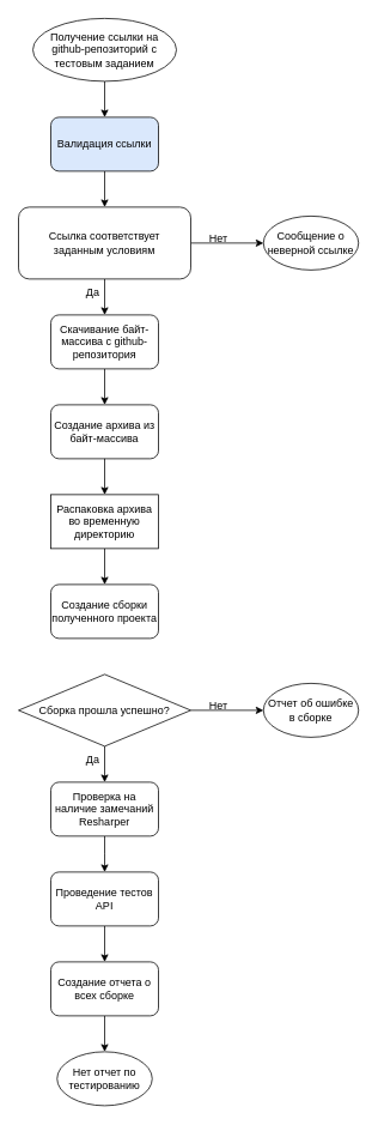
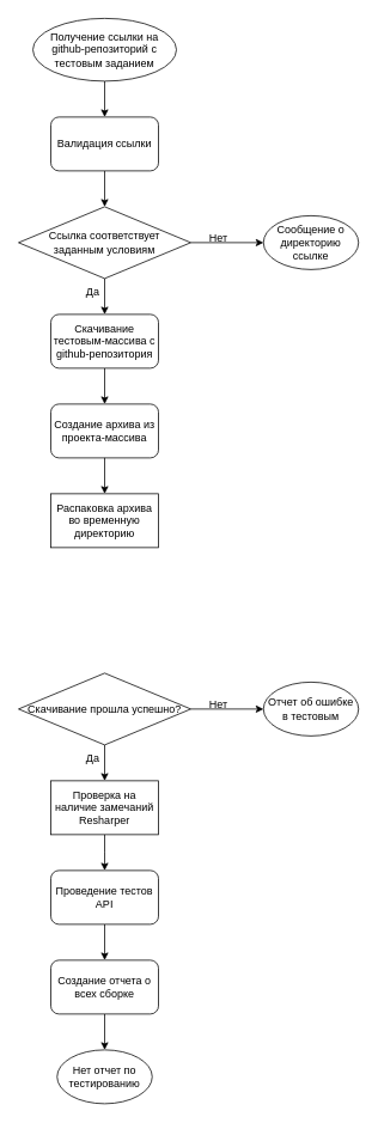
  <mxCell id="0" />
  <mxCell id="1" parent="0" />
  <mxCell id="2" style="edgeStyle=orthogonalEdgeStyle;rounded=0;orthogonalLoop=1;jettySize=auto;html=1;entryX=0.5;entryY=0;entryDx=0;entryDy=0;exitX=0.5;exitY=1;exitDx=0;exitDy=0;" edge="1" parent="1" source="3" target="19"><mxGeometry relative="1" as="geometry"><mxPoint x="116" y="120" as="targetPoint" /></mxGeometry></mxCell>
  <mxCell id="3" value="Получение ссылки на github-репозиторий с тестовым заданием" style="ellipse;whiteSpace=wrap;html=1;" vertex="1" parent="1"><mxGeometry x="36" y="20" width="160" height="70" as="geometry" /></mxCell>
- <mxCell id="4" value="Создание сборки полученного проекта" style="rounded=1;whiteSpace=wrap;html=1;" vertex="1" parent="1"><mxGeometry x="56" y="650" width="120" height="60" as="geometry" /></mxCell>
  <mxCell id="5" style="edgeStyle=orthogonalEdgeStyle;rounded=0;orthogonalLoop=1;jettySize=auto;html=1;exitX=1;exitY=0.5;exitDx=0;exitDy=0;entryX=0;entryY=0.5;entryDx=0;entryDy=0;" edge="1" parent="1" source="7" target="8"><mxGeometry relative="1" as="geometry"><mxPoint x="574" y="1290" as="targetPoint" /><mxPoint x="473" y="1140" as="sourcePoint" /></mxGeometry></mxCell>
  <mxCell id="6" style="edgeStyle=orthogonalEdgeStyle;rounded=0;orthogonalLoop=1;jettySize=auto;html=1;entryX=0.5;entryY=0;entryDx=0;entryDy=0;exitX=0.5;exitY=1;exitDx=0;exitDy=0;" edge="1" parent="1" source="7" target="10"><mxGeometry relative="1" as="geometry" /></mxCell>
- <mxCell id="7" value="Сборка прошла успешно?" style="rhombus;whiteSpace=wrap;html=1;" vertex="1" parent="1"><mxGeometry x="20" y="750" width="192" height="80" as="geometry" /></mxCell>
- <mxCell id="8" value="Отчет об ошибке в сборке" style="ellipse;whiteSpace=wrap;html=1;" vertex="1" parent="1"><mxGeometry x="293" y="760" width="106" height="60" as="geometry" /></mxCell>
+ <mxCell id="7" value="Скачивание прошла успешно?" style="rhombus;whiteSpace=wrap;html=1;" vertex="1" parent="1"><mxGeometry x="20" y="750" width="192" height="80" as="geometry" /></mxCell>
+ <mxCell id="8" value="Отчет об ошибке в тестовым" style="ellipse;whiteSpace=wrap;html=1;" vertex="1" parent="1"><mxGeometry x="293" y="760" width="106" height="60" as="geometry" /></mxCell>
  <mxCell id="9" style="edgeStyle=orthogonalEdgeStyle;rounded=0;orthogonalLoop=1;jettySize=auto;html=1;entryX=0.5;entryY=0;entryDx=0;entryDy=0;" edge="1" parent="1" source="10"><mxGeometry relative="1" as="geometry"><mxPoint x="116" y="970" as="targetPoint" /></mxGeometry></mxCell>
- <mxCell id="10" value="Проверка на наличие замечаний Resharper" style="rounded=1;whiteSpace=wrap;html=1;" vertex="1" parent="1"><mxGeometry x="56" y="870" width="120" height="60" as="geometry" /></mxCell>
+ <mxCell id="10" value="Проверка на наличие замечаний Resharper" style="whiteSpace=wrap;html=1;rounded=0;" vertex="1" parent="1"><mxGeometry x="56" y="870" width="120" height="60" as="geometry" /></mxCell>
  <mxCell id="11" style="edgeStyle=orthogonalEdgeStyle;rounded=0;orthogonalLoop=1;jettySize=auto;html=1;entryX=0.5;entryY=0;entryDx=0;entryDy=0;" edge="1" parent="1" source="12" target="14"><mxGeometry relative="1" as="geometry"><mxPoint x="116" y="1090" as="targetPoint" /></mxGeometry></mxCell>
  <mxCell id="12" value="Проведение тестов API" style="rounded=1;whiteSpace=wrap;html=1;" vertex="1" parent="1"><mxGeometry x="56" y="970" width="120" height="60" as="geometry" /></mxCell>
  <mxCell id="13" style="edgeStyle=orthogonalEdgeStyle;rounded=0;orthogonalLoop=1;jettySize=auto;html=1;entryX=0.5;entryY=0;entryDx=0;entryDy=0;" edge="1" parent="1" source="14" target="15"><mxGeometry relative="1" as="geometry"><mxPoint x="116" y="1180" as="targetPoint" /></mxGeometry></mxCell>
  <mxCell id="14" value="Создание отчета о всех сборке" style="rounded=1;whiteSpace=wrap;html=1;" vertex="1" parent="1"><mxGeometry x="56" y="1070" width="120" height="60" as="geometry" /></mxCell>
  <mxCell id="15" value="Нет отчет по тестированию" style="ellipse;whiteSpace=wrap;html=1;" vertex="1" parent="1"><mxGeometry x="63" y="1170" width="106" height="60" as="geometry" /></mxCell>
  <mxCell id="16" value="Да" style="text;html=1;strokeColor=none;fillColor=none;align=center;verticalAlign=middle;whiteSpace=wrap;rounded=0;" vertex="1" parent="1"><mxGeometry x="73" y="830" width="60" height="30" as="geometry" /></mxCell>
  <mxCell id="17" value="Нет" style="text;html=1;strokeColor=none;fillColor=none;align=center;verticalAlign=middle;whiteSpace=wrap;rounded=0;" vertex="1" parent="1"><mxGeometry x="213" y="770" width="60" height="30" as="geometry" /></mxCell>
  <mxCell id="18" style="edgeStyle=orthogonalEdgeStyle;rounded=0;orthogonalLoop=1;jettySize=auto;html=1;entryX=0.5;entryY=0;entryDx=0;entryDy=0;exitX=0.5;exitY=1;exitDx=0;exitDy=0;" edge="1" parent="1" source="19" target="22"><mxGeometry relative="1" as="geometry"><mxPoint x="116" y="230" as="targetPoint" /></mxGeometry></mxCell>
- <mxCell id="19" value="Валидация ссылки" style="rounded=1;whiteSpace=wrap;html=1;fillColor=#dae8fc;" vertex="1" parent="1"><mxGeometry x="56" y="130" width="120" height="60" as="geometry" /></mxCell>
+ <mxCell id="19" value="Валидация ссылки" style="rounded=1;whiteSpace=wrap;html=1;" vertex="1" parent="1"><mxGeometry x="56" y="130" width="120" height="60" as="geometry" /></mxCell>
  <mxCell id="20" style="edgeStyle=orthogonalEdgeStyle;rounded=0;orthogonalLoop=1;jettySize=auto;html=1;exitX=1;exitY=0.5;exitDx=0;exitDy=0;entryX=0;entryY=0.5;entryDx=0;entryDy=0;" edge="1" parent="1" source="22" target="23"><mxGeometry relative="1" as="geometry"><mxPoint x="574" y="770" as="targetPoint" /><mxPoint x="473" y="620" as="sourcePoint" /></mxGeometry></mxCell>
  <mxCell id="21" style="edgeStyle=orthogonalEdgeStyle;rounded=0;orthogonalLoop=1;jettySize=auto;html=1;exitX=0.5;exitY=1;exitDx=0;exitDy=0;entryX=0.5;entryY=0;entryDx=0;entryDy=0;" edge="1" parent="1" source="22" target="31"><mxGeometry relative="1" as="geometry"><mxPoint x="116" y="360" as="targetPoint" /></mxGeometry></mxCell>
- <mxCell id="22" value="Ссылка соответствует &lt;br&gt;заданным условиям" style="whiteSpace=wrap;html=1;rounded=1;" vertex="1" parent="1"><mxGeometry x="20" y="230" width="192" height="80" as="geometry" /></mxCell>
- <mxCell id="23" value="Сообщение о неверной ссылке" style="ellipse;whiteSpace=wrap;html=1;" vertex="1" parent="1"><mxGeometry x="293" y="240" width="106" height="60" as="geometry" /></mxCell>
- <mxCell id="24" value="Создание архива из байт-массива" style="rounded=1;whiteSpace=wrap;html=1;" vertex="1" parent="1"><mxGeometry x="56" y="450" width="120" height="60" as="geometry" /></mxCell>
+ <mxCell id="22" value="Ссылка соответствует &lt;br&gt;заданным условиям" style="rhombus;whiteSpace=wrap;html=1;" vertex="1" parent="1"><mxGeometry x="20" y="230" width="192" height="80" as="geometry" /></mxCell>
+ <mxCell id="23" value="Сообщение о директорию ссылке" style="ellipse;whiteSpace=wrap;html=1;" vertex="1" parent="1"><mxGeometry x="293" y="240" width="106" height="60" as="geometry" /></mxCell>
+ <mxCell id="24" value="Создание архива из проекта-массива" style="rounded=1;whiteSpace=wrap;html=1;" vertex="1" parent="1"><mxGeometry x="56" y="450" width="120" height="60" as="geometry" /></mxCell>
  <mxCell id="25" value="Да" style="text;html=1;strokeColor=none;fillColor=none;align=center;verticalAlign=middle;whiteSpace=wrap;rounded=0;" vertex="1" parent="1"><mxGeometry x="73" y="310" width="60" height="30" as="geometry" /></mxCell>
  <mxCell id="26" value="Нет" style="text;html=1;strokeColor=none;fillColor=none;align=center;verticalAlign=middle;whiteSpace=wrap;rounded=0;" vertex="1" parent="1"><mxGeometry x="213" y="250" width="60" height="30" as="geometry" /></mxCell>
  <mxCell id="27" style="edgeStyle=orthogonalEdgeStyle;rounded=0;orthogonalLoop=1;jettySize=auto;html=1;entryX=0.5;entryY=0;entryDx=0;entryDy=0;exitX=0.5;exitY=1;exitDx=0;exitDy=0;" edge="1" parent="1" target="29" source="24"><mxGeometry relative="1" as="geometry"><mxPoint x="116" y="550" as="targetPoint" /><mxPoint x="123" y="510" as="sourcePoint" /></mxGeometry></mxCell>
- <mxCell id="28" style="edgeStyle=orthogonalEdgeStyle;rounded=0;orthogonalLoop=1;jettySize=auto;html=1;entryX=0.5;entryY=0;entryDx=0;entryDy=0;" edge="1" parent="1" source="29" target="4"><mxGeometry relative="1" as="geometry" /></mxCell>
  <mxCell id="29" value="Распаковка архива во временную директорию" style="whiteSpace=wrap;html=1;rounded=0;" vertex="1" parent="1"><mxGeometry x="56" y="550" width="120" height="60" as="geometry" /></mxCell>
  <mxCell id="30" style="edgeStyle=orthogonalEdgeStyle;rounded=0;orthogonalLoop=1;jettySize=auto;html=1;entryX=0.5;entryY=0;entryDx=0;entryDy=0;" edge="1" parent="1" source="31" target="24"><mxGeometry relative="1" as="geometry" /></mxCell>
- <mxCell id="31" value="Скачивание байт-массива с github-репозитория" style="rounded=1;whiteSpace=wrap;html=1;" vertex="1" parent="1"><mxGeometry x="56" y="350" width="120" height="60" as="geometry" /></mxCell>
+ <mxCell id="31" value="Скачивание тестовым-массива с github-репозитория" style="rounded=1;whiteSpace=wrap;html=1;" vertex="1" parent="1"><mxGeometry x="56" y="350" width="120" height="60" as="geometry" /></mxCell>
